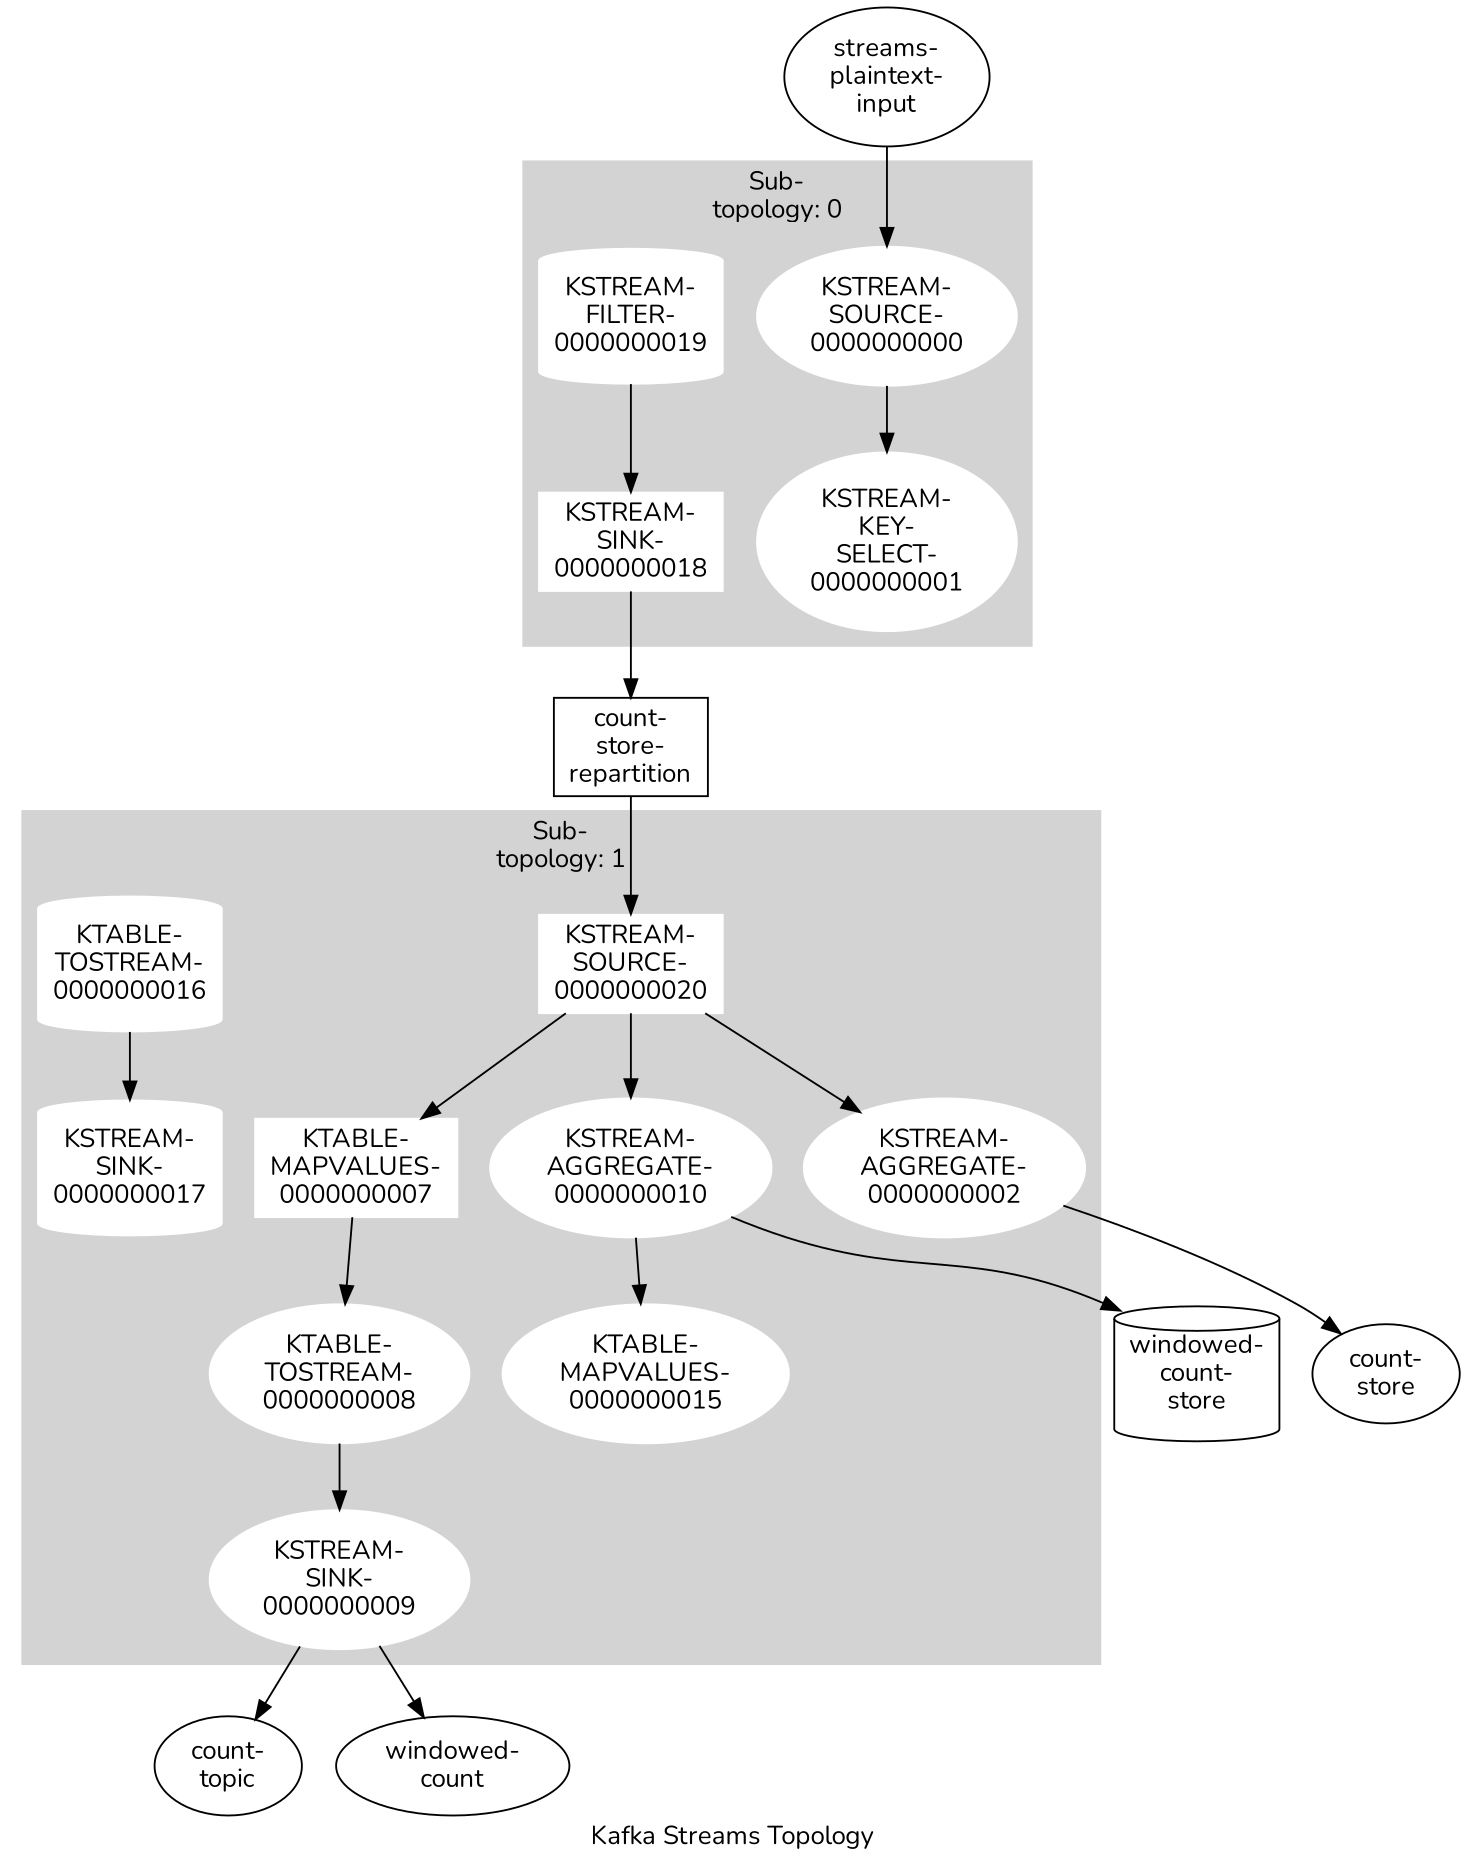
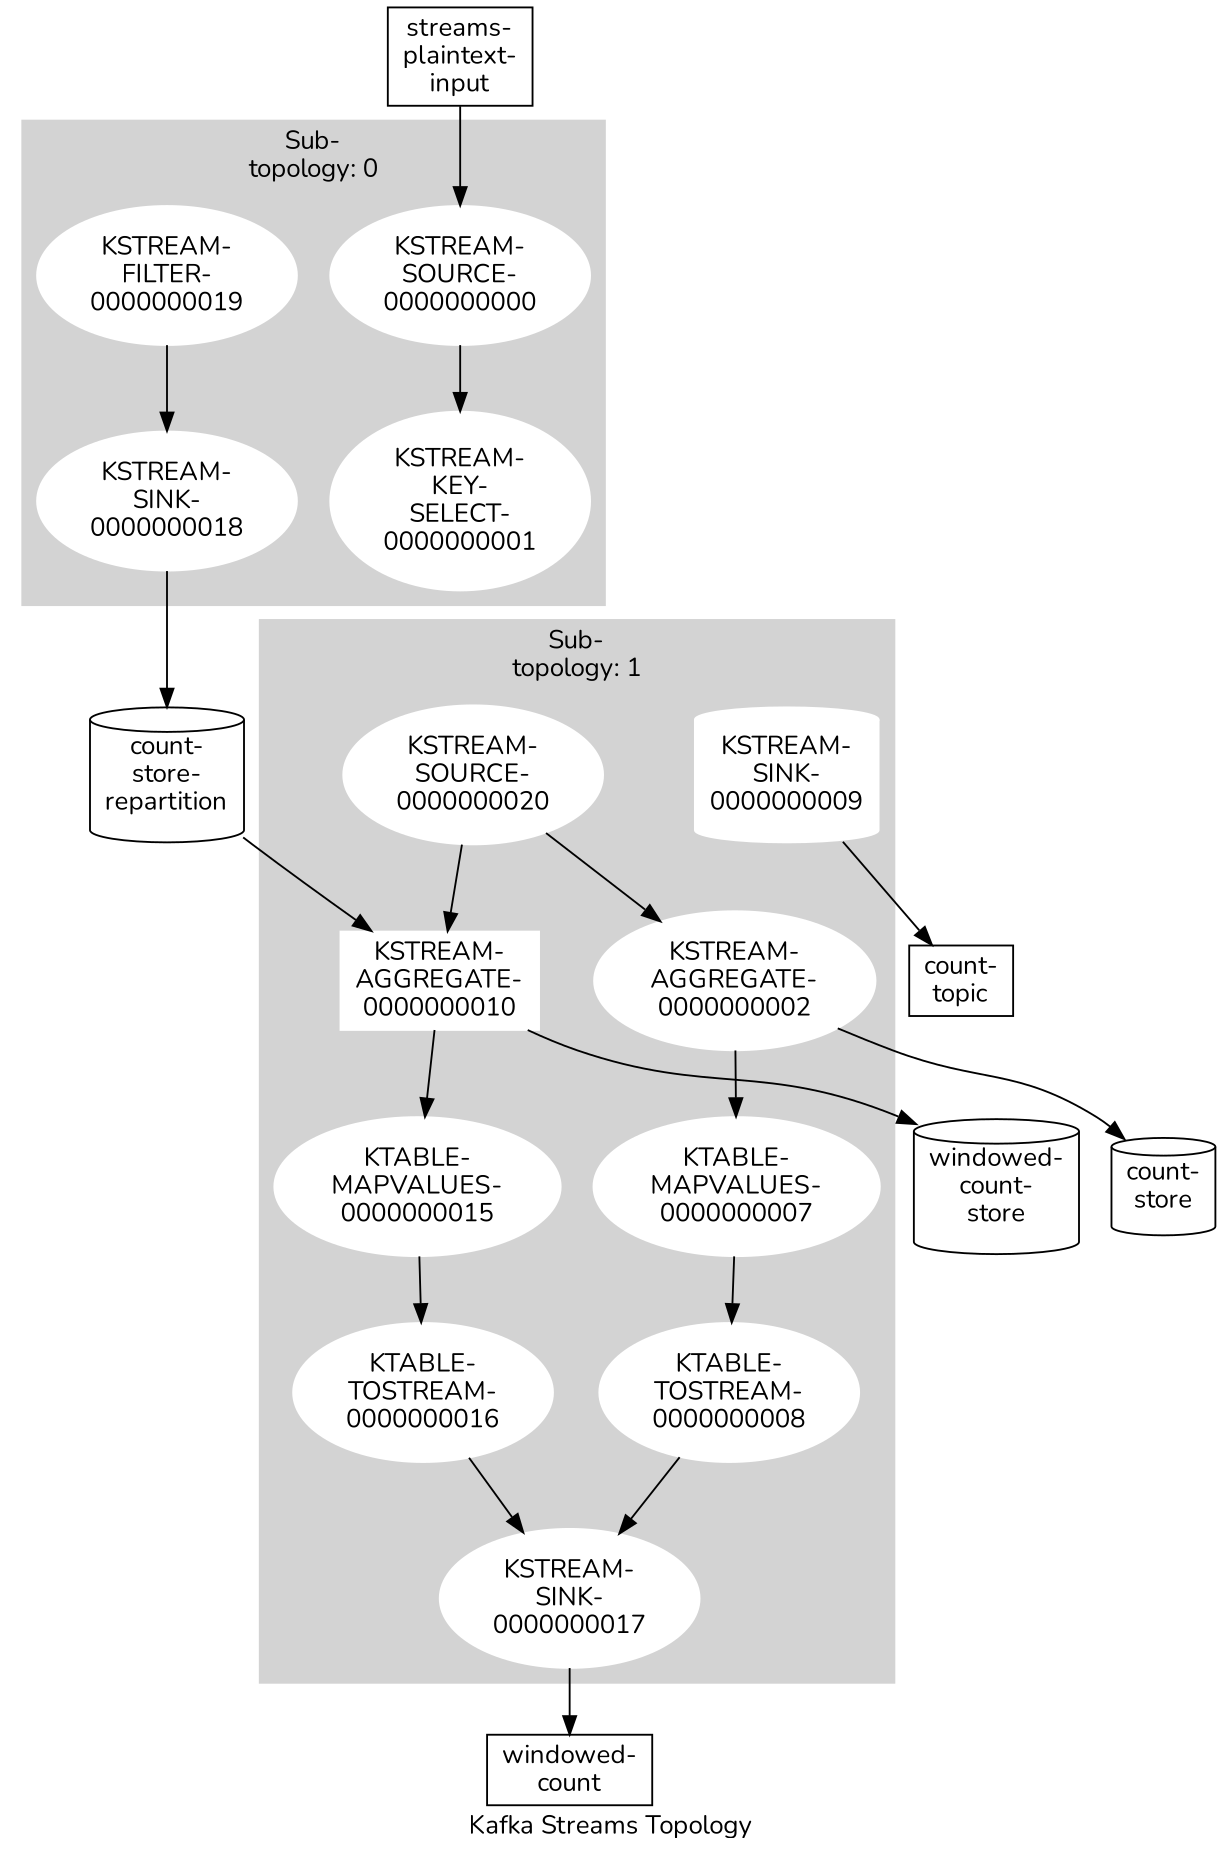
  digraph {
    fontname=Nunito
    label="Kafka Streams Topology"
    node [color=white fontname=Nunito style=filled]
    edge [fontname=Nunito]
    "KSTREAM-\nSOURCE-\n0000000000"
    "KSTREAM-\nKEY-\nSELECT-\n0000000001"
-   "KSTREAM-\nFILTER-\n0000000019" [shape=cylinder]
-   "KSTREAM-\nSINK-\n0000000018" [shape=box]
-   "KSTREAM-\nSOURCE-\n0000000020" [shape=box]
+   "KSTREAM-\nFILTER-\n0000000019"
+   "KSTREAM-\nSINK-\n0000000018"
+   "KSTREAM-\nSOURCE-\n0000000020"
    "KSTREAM-\nAGGREGATE-\n0000000002"
-   "KSTREAM-\nAGGREGATE-\n0000000010"
-   "KTABLE-\nMAPVALUES-\n0000000007" [shape=box]
+   "KSTREAM-\nAGGREGATE-\n0000000010" [shape=box]
+   "KTABLE-\nMAPVALUES-\n0000000007"
    "KTABLE-\nMAPVALUES-\n0000000015"
    "KTABLE-\nTOSTREAM-\n0000000008"
-   "KTABLE-\nTOSTREAM-\n0000000016" [shape=cylinder]
-   "KSTREAM-\nSINK-\n0000000009"
-   "KSTREAM-\nSINK-\n0000000017" [shape=cylinder]
-   "count-\nstore-\nrepartition" [shape=rect color="" style=""]
-   "count-\nstore" [shape=ellipse color="" style=""]
+   "KTABLE-\nTOSTREAM-\n0000000016"
+   "KSTREAM-\nSINK-\n0000000009" [shape=cylinder]
+   "KSTREAM-\nSINK-\n0000000017"
+   "count-\nstore-\nrepartition" [shape=cylinder color="" style=""]
+   "count-\nstore" [shape=cylinder color="" style=""]
    "windowed-\ncount-\nstore" [shape=cylinder color="" style=""]
-   "count-\ntopic" [shape=ellipse color="" style=""]
-   "windowed-\ncount" [shape=ellipse color="" style=""]
-   "streams-\nplaintext-\ninput" [shape=ellipse color="" style=""]
+   "count-\ntopic" [shape=rect color="" style=""]
+   "windowed-\ncount" [shape=rect color="" style=""]
+   "streams-\nplaintext-\ninput" [shape=rect color="" style=""]
    subgraph cluster_1 {
      color=lightgrey
      label="Sub-\ntopology: 0"
      style=filled
      "KSTREAM-\nSOURCE-\n0000000000"
      "KSTREAM-\nKEY-\nSELECT-\n0000000001"
      "KSTREAM-\nFILTER-\n0000000019"
      "KSTREAM-\nSINK-\n0000000018"
    }
    subgraph cluster_2 {
      color=lightgrey
      label="Sub-\ntopology: 1"
      style=filled
      "KSTREAM-\nSOURCE-\n0000000020"
      "KSTREAM-\nAGGREGATE-\n0000000002"
      "KSTREAM-\nAGGREGATE-\n0000000010"
      "KTABLE-\nMAPVALUES-\n0000000007"
      "KTABLE-\nMAPVALUES-\n0000000015"
      "KTABLE-\nTOSTREAM-\n0000000008"
      "KTABLE-\nTOSTREAM-\n0000000016"
      "KSTREAM-\nSINK-\n0000000009"
      "KSTREAM-\nSINK-\n0000000017"
    }
    "KSTREAM-\nSOURCE-\n0000000000" -> "KSTREAM-\nKEY-\nSELECT-\n0000000001"
    "KSTREAM-\nFILTER-\n0000000019" -> "KSTREAM-\nSINK-\n0000000018"
    "KSTREAM-\nSINK-\n0000000018" -> "count-\nstore-\nrepartition"
    "KSTREAM-\nSOURCE-\n0000000020" -> "KSTREAM-\nAGGREGATE-\n0000000002"
    "KSTREAM-\nSOURCE-\n0000000020" -> "KSTREAM-\nAGGREGATE-\n0000000010"
-   "KSTREAM-\nSOURCE-\n0000000020" -> "KTABLE-\nMAPVALUES-\n0000000007"
+   "KSTREAM-\nAGGREGATE-\n0000000002" -> "KTABLE-\nMAPVALUES-\n0000000007"
    "KSTREAM-\nAGGREGATE-\n0000000002" -> "count-\nstore"
    "KSTREAM-\nAGGREGATE-\n0000000010" -> "KTABLE-\nMAPVALUES-\n0000000015"
    "KSTREAM-\nAGGREGATE-\n0000000010" -> "windowed-\ncount-\nstore"
    "KTABLE-\nMAPVALUES-\n0000000007" -> "KTABLE-\nTOSTREAM-\n0000000008"
-   "KTABLE-\nTOSTREAM-\n0000000008" -> "KSTREAM-\nSINK-\n0000000009"
+   "KTABLE-\nMAPVALUES-\n0000000015" -> "KTABLE-\nTOSTREAM-\n0000000016"
+   "KTABLE-\nTOSTREAM-\n0000000008" -> "KSTREAM-\nSINK-\n0000000017"
    "KTABLE-\nTOSTREAM-\n0000000016" -> "KSTREAM-\nSINK-\n0000000017"
    "KSTREAM-\nSINK-\n0000000009" -> "count-\ntopic"
-   "KSTREAM-\nSINK-\n0000000009" -> "windowed-\ncount"
-   "count-\nstore-\nrepartition" -> "KSTREAM-\nSOURCE-\n0000000020"
+   "KSTREAM-\nSINK-\n0000000017" -> "windowed-\ncount"
+   "count-\nstore-\nrepartition" -> "KSTREAM-\nAGGREGATE-\n0000000010"
    "streams-\nplaintext-\ninput" -> "KSTREAM-\nSOURCE-\n0000000000"
  }
